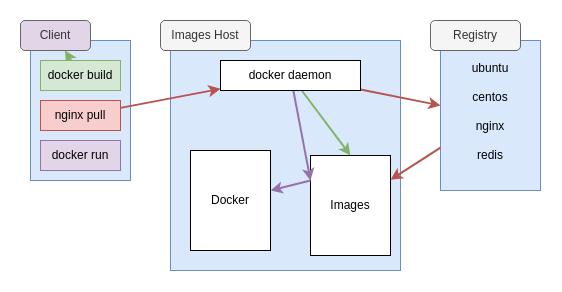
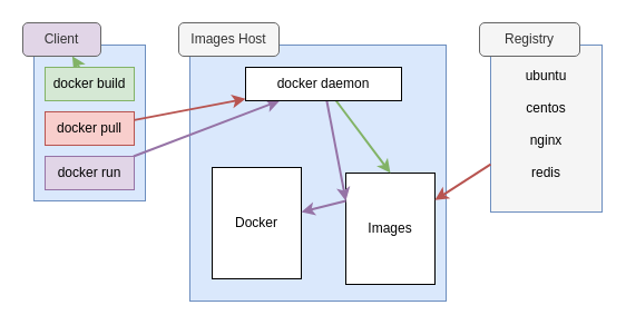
  <mxCell id="0" />
  <mxCell id="1" parent="0" />
  <mxCell id="2" value="" style="rounded=0;whiteSpace=wrap;html=1;fillColor=#dae8fc;strokeColor=#6c8ebf;verticalAlign=top;" vertex="1" parent="1"><mxGeometry x="170" y="40" width="230" height="230" as="geometry" /></mxCell>
  <mxCell id="3" value="" style="rounded=0;whiteSpace=wrap;html=1;fillColor=#dae8fc;strokeColor=#6c8ebf;" vertex="1" parent="1"><mxGeometry x="30" y="40" width="100" height="140" as="geometry" /></mxCell>
  <mxCell id="4" value="Client" style="rounded=1;whiteSpace=wrap;html=1;fillColor=#e1d5e7;strokeColor=#666666;fontColor=#333333;" vertex="1" parent="1"><mxGeometry x="20" y="20" width="70" height="30" as="geometry" /></mxCell>
  <mxCell id="5" value="Images Host" style="rounded=1;whiteSpace=wrap;html=1;fillColor=#f5f5f5;strokeColor=#666666;fontColor=#333333;" vertex="1" parent="1"><mxGeometry x="160" y="20" width="90" height="30" as="geometry" /></mxCell>
  <mxCell id="6" value="Docker" style="rounded=0;whiteSpace=wrap;html=1;" vertex="1" parent="1"><mxGeometry x="190" y="150" width="80" height="100" as="geometry" /></mxCell>
  <mxCell id="7" value="Images" style="rounded=0;whiteSpace=wrap;html=1;" vertex="1" parent="1"><mxGeometry x="310" y="155" width="80" height="100" as="geometry" /></mxCell>
- <mxCell id="8" value="&lt;br&gt;ubuntu&lt;br&gt;&lt;br&gt;centos&lt;br&gt;&lt;br&gt;nginx&lt;br&gt;&lt;br&gt;redis" style="rounded=0;whiteSpace=wrap;html=1;fillColor=#dae8fc;strokeColor=#6c8ebf;verticalAlign=top;" vertex="1" parent="1"><mxGeometry x="440" y="40" width="100" height="150" as="geometry" /></mxCell>
+ <mxCell id="8" value="&lt;br&gt;ubuntu&lt;br&gt;&lt;br&gt;centos&lt;br&gt;&lt;br&gt;nginx&lt;br&gt;&lt;br&gt;redis" style="rounded=0;whiteSpace=wrap;html=1;fillColor=#f5f5f5;strokeColor=#6c8ebf;verticalAlign=top;" vertex="1" parent="1"><mxGeometry x="440" y="40" width="100" height="150" as="geometry" /></mxCell>
  <mxCell id="9" value="Registry" style="rounded=1;whiteSpace=wrap;html=1;fillColor=#f5f5f5;strokeColor=#666666;fontColor=#333333;" vertex="1" parent="1"><mxGeometry x="430" y="20" width="90" height="30" as="geometry" /></mxCell>
  <mxCell id="10" value="" style="endArrow=classic;html=1;strokeWidth=2;fillColor=#d5e8d4;strokeColor=#82b366;" edge="1" parent="1" source="11" target="4"><mxGeometry width="50" height="50" relative="1" as="geometry"><mxPoint x="90" y="120" as="sourcePoint" /><mxPoint x="140" y="70" as="targetPoint" /></mxGeometry></mxCell>
  <mxCell id="11" value="docker build" style="rounded=0;whiteSpace=wrap;html=1;fillColor=#d5e8d4;strokeColor=#82b366;" vertex="1" parent="1"><mxGeometry x="40" y="60" width="80" height="30" as="geometry" /></mxCell>
- <mxCell id="12" value="nginx pull" style="rounded=0;whiteSpace=wrap;html=1;fillColor=#f8cecc;strokeColor=#b85450;" vertex="1" parent="1"><mxGeometry x="40" y="100" width="80" height="30" as="geometry" /></mxCell>
+ <mxCell id="12" value="docker pull" style="rounded=0;whiteSpace=wrap;html=1;fillColor=#f8cecc;strokeColor=#b85450;" vertex="1" parent="1"><mxGeometry x="40" y="100" width="80" height="30" as="geometry" /></mxCell>
  <mxCell id="13" value="docker run" style="rounded=0;whiteSpace=wrap;html=1;fillColor=#e1d5e7;strokeColor=#9673a6;" vertex="1" parent="1"><mxGeometry x="40" y="140" width="80" height="30" as="geometry" /></mxCell>
  <mxCell id="14" value="" style="endArrow=classic;html=1;strokeWidth=2;fillColor=#d5e8d4;strokeColor=#82b366;entryX=0.5;entryY=0;entryDx=0;entryDy=0;" edge="1" parent="1" source="21" target="7"><mxGeometry width="50" height="50" relative="1" as="geometry"><mxPoint x="40" y="86.111" as="sourcePoint" /><mxPoint x="180" y="55" as="targetPoint" /></mxGeometry></mxCell>
  <mxCell id="15" value="" style="endArrow=classic;html=1;strokeWidth=2;fillColor=#f8cecc;strokeColor=#b85450;" edge="1" parent="1" source="12" target="21"><mxGeometry width="50" height="50" relative="1" as="geometry"><mxPoint x="40" y="86.111" as="sourcePoint" /><mxPoint x="180" y="55" as="targetPoint" /></mxGeometry></mxCell>
- <mxCell id="16" value="" style="endArrow=classic;html=1;strokeWidth=2;fillColor=#f8cecc;strokeColor=#b85450;" edge="1" parent="1" source="21" target="8"><mxGeometry width="50" height="50" relative="1" as="geometry"><mxPoint x="37.5" y="120" as="sourcePoint" /><mxPoint x="187.5" y="60" as="targetPoint" /></mxGeometry></mxCell>
  <mxCell id="17" value="" style="endArrow=classic;html=1;strokeWidth=2;fillColor=#f8cecc;strokeColor=#b85450;" edge="1" parent="1" source="8" target="7"><mxGeometry width="50" height="50" relative="1" as="geometry"><mxPoint x="270" y="45" as="sourcePoint" /><mxPoint x="430" y="45" as="targetPoint" /></mxGeometry></mxCell>
+ <mxCell id="18" value="" style="endArrow=classic;html=1;strokeWidth=2;fillColor=#e1d5e7;strokeColor=#9673a6;" edge="1" parent="1" source="13" target="21"><mxGeometry width="50" height="50" relative="1" as="geometry"><mxPoint x="37.5" y="120" as="sourcePoint" /><mxPoint x="187.5" y="60" as="targetPoint" /></mxGeometry></mxCell>
  <mxCell id="19" value="" style="endArrow=classic;html=1;strokeWidth=2;fillColor=#e1d5e7;strokeColor=#9673a6;entryX=0;entryY=0.25;entryDx=0;entryDy=0;" edge="1" parent="1" source="21" target="7"><mxGeometry width="50" height="50" relative="1" as="geometry"><mxPoint x="25.962" y="160" as="sourcePoint" /><mxPoint x="199.038" y="60" as="targetPoint" /></mxGeometry></mxCell>
  <mxCell id="20" value="" style="endArrow=classic;html=1;strokeWidth=2;fillColor=#e1d5e7;strokeColor=#9673a6;exitX=0;exitY=0.25;exitDx=0;exitDy=0;" edge="1" parent="1" source="7" target="6"><mxGeometry width="50" height="50" relative="1" as="geometry"><mxPoint x="237.75" y="60" as="sourcePoint" /><mxPoint x="310" y="145" as="targetPoint" /></mxGeometry></mxCell>
  <mxCell id="21" value="docker daemon" style="rounded=0;whiteSpace=wrap;html=1;" vertex="1" parent="1"><mxGeometry x="220" y="60" width="140" height="30" as="geometry" /></mxCell>
